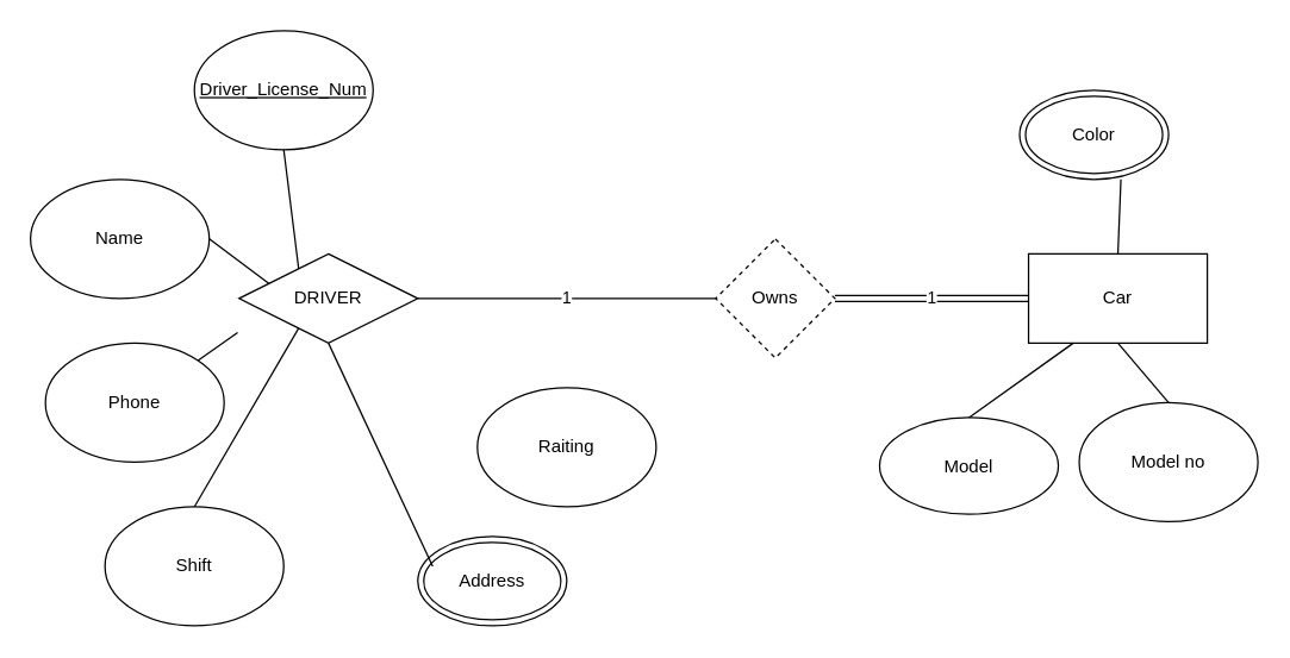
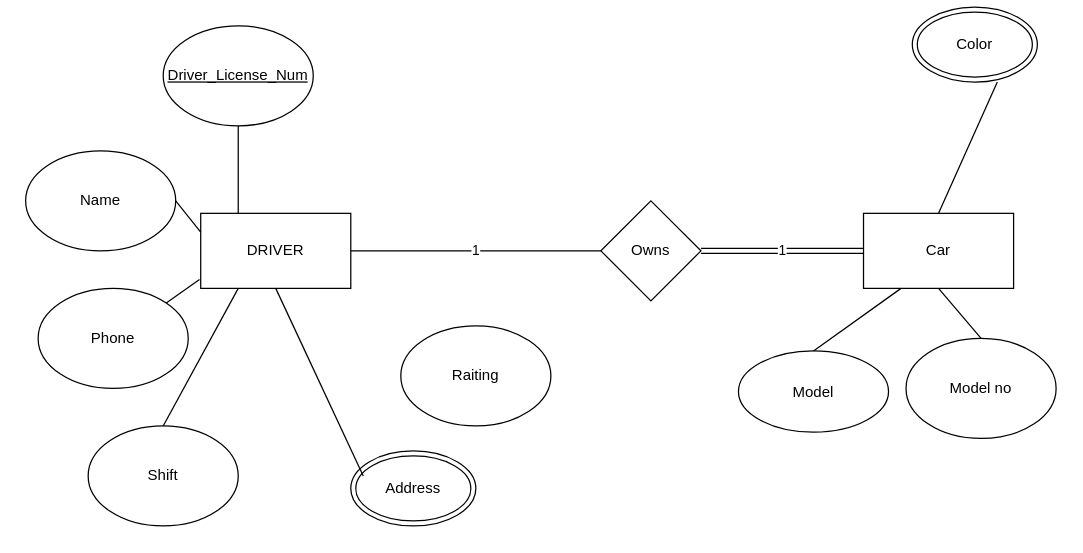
  <mxCell id="0" />
  <mxCell id="1" parent="0" />
- <mxCell id="2" value="DRIVER" style="rhombus;whiteSpace=wrap;html=1;" vertex="1" parent="1"><mxGeometry x="160" y="170" width="120" height="60" as="geometry" /></mxCell>
+ <mxCell id="2" value="DRIVER" style="rounded=0;whiteSpace=wrap;html=1;" vertex="1" parent="1"><mxGeometry x="160" y="170" width="120" height="60" as="geometry" /></mxCell>
  <mxCell id="3" value="&lt;u&gt;Driver_License_Num&lt;/u&gt;" style="ellipse;whiteSpace=wrap;html=1;" vertex="1" parent="1"><mxGeometry x="130" y="20" width="120" height="80" as="geometry" /></mxCell>
  <mxCell id="4" value="Name" style="ellipse;whiteSpace=wrap;html=1;" vertex="1" parent="1"><mxGeometry x="20" y="120" width="120" height="80" as="geometry" /></mxCell>
  <mxCell id="5" value="Phone" style="ellipse;whiteSpace=wrap;html=1;" vertex="1" parent="1"><mxGeometry x="30" y="230" width="120" height="80" as="geometry" /></mxCell>
  <mxCell id="6" value="Shift" style="ellipse;whiteSpace=wrap;html=1;" vertex="1" parent="1"><mxGeometry x="70" y="340" width="120" height="80" as="geometry" /></mxCell>
  <mxCell id="7" value="Address" style="ellipse;shape=doubleEllipse;whiteSpace=wrap;html=1;" vertex="1" parent="1"><mxGeometry x="280" y="360" width="100" height="60" as="geometry" /></mxCell>
  <mxCell id="8" value="Raiting" style="ellipse;whiteSpace=wrap;html=1;" vertex="1" parent="1"><mxGeometry x="320" y="260" width="120" height="80" as="geometry" /></mxCell>
  <mxCell id="9" value="" style="endArrow=none;html=1;entryX=0;entryY=0.25;entryDx=0;entryDy=0;exitX=1;exitY=0.5;exitDx=0;exitDy=0;" edge="1" parent="1" source="4" target="2"><mxGeometry width="50" height="50" relative="1" as="geometry"><mxPoint x="20" y="490" as="sourcePoint" /><mxPoint x="70" y="440" as="targetPoint" /></mxGeometry></mxCell>
  <mxCell id="10" value="" style="endArrow=none;html=1;entryX=0.25;entryY=0;entryDx=0;entryDy=0;exitX=0.5;exitY=1;exitDx=0;exitDy=0;" edge="1" parent="1" source="3" target="2"><mxGeometry width="50" height="50" relative="1" as="geometry"><mxPoint x="20" y="490" as="sourcePoint" /><mxPoint x="70" y="440" as="targetPoint" /></mxGeometry></mxCell>
  <mxCell id="11" value="" style="endArrow=none;html=1;entryX=1;entryY=0;entryDx=0;entryDy=0;exitX=-0.008;exitY=0.883;exitDx=0;exitDy=0;exitPerimeter=0;" edge="1" parent="1" source="2" target="5"><mxGeometry width="50" height="50" relative="1" as="geometry"><mxPoint x="20" y="490" as="sourcePoint" /><mxPoint x="70" y="440" as="targetPoint" /></mxGeometry></mxCell>
  <mxCell id="12" value="" style="endArrow=none;html=1;entryX=0.25;entryY=1;entryDx=0;entryDy=0;exitX=0.5;exitY=0;exitDx=0;exitDy=0;" edge="1" parent="1" source="6" target="2"><mxGeometry width="50" height="50" relative="1" as="geometry"><mxPoint x="20" y="490" as="sourcePoint" /><mxPoint x="70" y="440" as="targetPoint" /></mxGeometry></mxCell>
  <mxCell id="13" value="" style="endArrow=none;html=1;entryX=0.5;entryY=1;entryDx=0;entryDy=0;exitX=0.1;exitY=0.333;exitDx=0;exitDy=0;exitPerimeter=0;" edge="1" parent="1" source="7" target="2"><mxGeometry width="50" height="50" relative="1" as="geometry"><mxPoint x="20" y="490" as="sourcePoint" /><mxPoint x="70" y="440" as="targetPoint" /></mxGeometry></mxCell>
- <mxCell id="14" value="Owns" style="rhombus;whiteSpace=wrap;html=1;dashed=1;" vertex="1" parent="1"><mxGeometry x="480" y="160" width="80" height="80" as="geometry" /></mxCell>
+ <mxCell id="14" value="Owns" style="rhombus;whiteSpace=wrap;html=1;" vertex="1" parent="1"><mxGeometry x="480" y="160" width="80" height="80" as="geometry" /></mxCell>
  <mxCell id="15" value="Car" style="rounded=0;whiteSpace=wrap;html=1;" vertex="1" parent="1"><mxGeometry x="690" y="170" width="120" height="60" as="geometry" /></mxCell>
  <mxCell id="16" value="1" style="endArrow=none;html=1;entryX=0;entryY=0.5;entryDx=0;entryDy=0;" edge="1" parent="1" source="2" target="14"><mxGeometry width="50" height="50" relative="1" as="geometry"><mxPoint x="20" y="570" as="sourcePoint" /><mxPoint x="70" y="520" as="targetPoint" /></mxGeometry></mxCell>
  <mxCell id="17" value="1" style="shape=link;html=1;entryX=0;entryY=0.5;entryDx=0;entryDy=0;exitX=1;exitY=0.5;exitDx=0;exitDy=0;" edge="1" parent="1" source="14" target="15"><mxGeometry width="50" height="50" relative="1" as="geometry"><mxPoint x="20" y="570" as="sourcePoint" /><mxPoint x="70" y="520" as="targetPoint" /></mxGeometry></mxCell>
- <mxCell id="18" value="Color" style="ellipse;shape=doubleEllipse;whiteSpace=wrap;html=1;" vertex="1" parent="1"><mxGeometry x="684" y="60" width="100" height="60" as="geometry" /></mxCell>
+ <mxCell id="18" value="Color" style="ellipse;shape=doubleEllipse;whiteSpace=wrap;html=1;" vertex="1" parent="1"><mxGeometry x="729" y="5" width="100" height="60" as="geometry" /></mxCell>
  <mxCell id="19" value="Model" style="ellipse;whiteSpace=wrap;html=1;" vertex="1" parent="1"><mxGeometry x="590" y="280" width="120" height="65" as="geometry" /></mxCell>
  <mxCell id="20" value="Model no" style="ellipse;whiteSpace=wrap;html=1;" vertex="1" parent="1"><mxGeometry x="724" y="270" width="120" height="80" as="geometry" /></mxCell>
  <mxCell id="21" value="" style="endArrow=none;html=1;entryX=0.25;entryY=1;entryDx=0;entryDy=0;exitX=0.5;exitY=0;exitDx=0;exitDy=0;" edge="1" parent="1" source="19" target="15"><mxGeometry width="50" height="50" relative="1" as="geometry"><mxPoint x="20" y="490" as="sourcePoint" /><mxPoint x="70" y="440" as="targetPoint" /></mxGeometry></mxCell>
  <mxCell id="22" value="" style="endArrow=none;html=1;entryX=0.5;entryY=0;entryDx=0;entryDy=0;exitX=0.5;exitY=1;exitDx=0;exitDy=0;" edge="1" parent="1" source="15" target="20"><mxGeometry width="50" height="50" relative="1" as="geometry"><mxPoint x="20" y="490" as="sourcePoint" /><mxPoint x="70" y="440" as="targetPoint" /></mxGeometry></mxCell>
  <mxCell id="23" value="" style="endArrow=none;html=1;entryX=0.5;entryY=0;entryDx=0;entryDy=0;exitX=0.68;exitY=1;exitDx=0;exitDy=0;exitPerimeter=0;" edge="1" parent="1" source="18" target="15"><mxGeometry width="50" height="50" relative="1" as="geometry"><mxPoint x="20" y="490" as="sourcePoint" /><mxPoint x="70" y="440" as="targetPoint" /></mxGeometry></mxCell>
